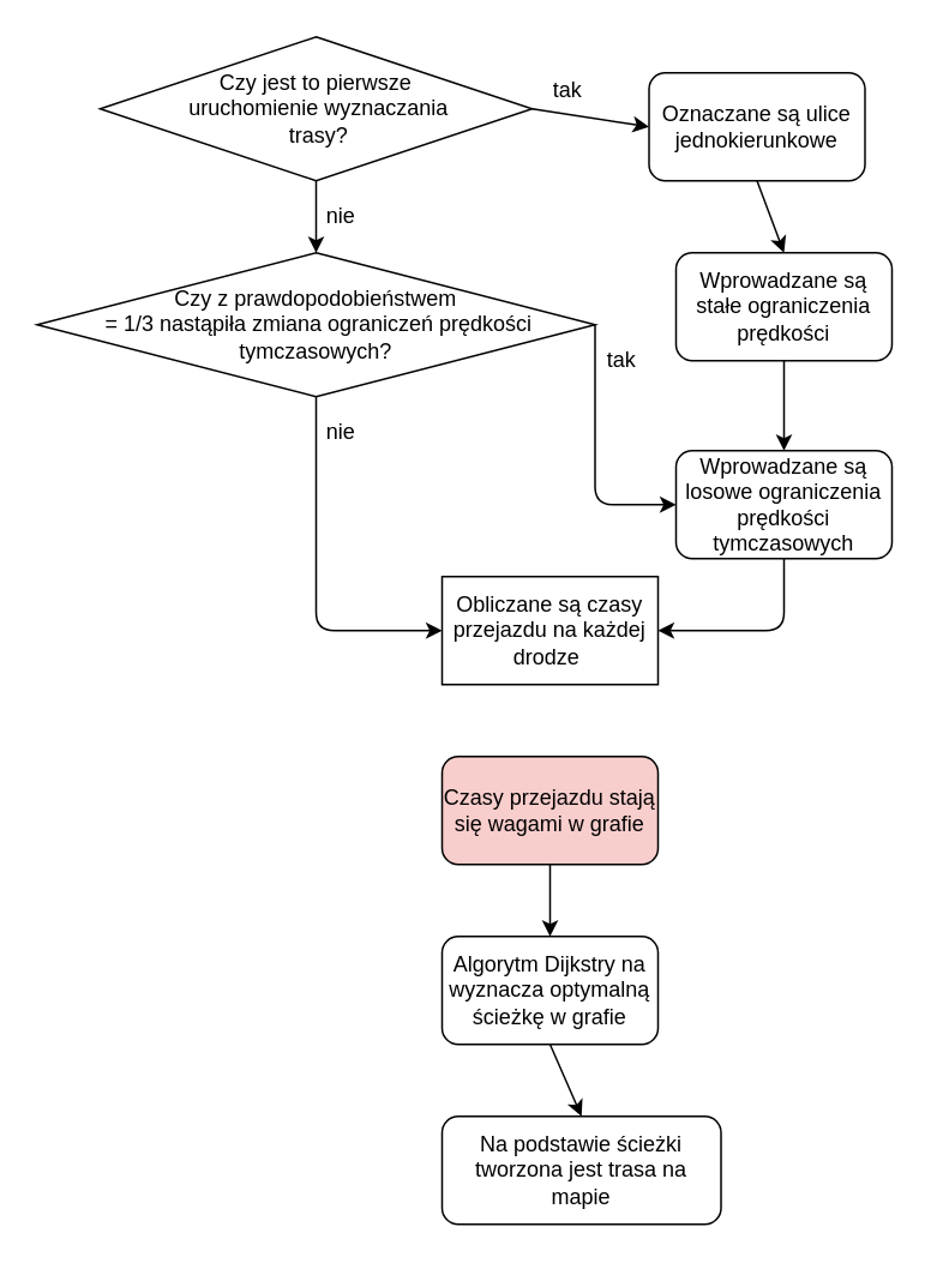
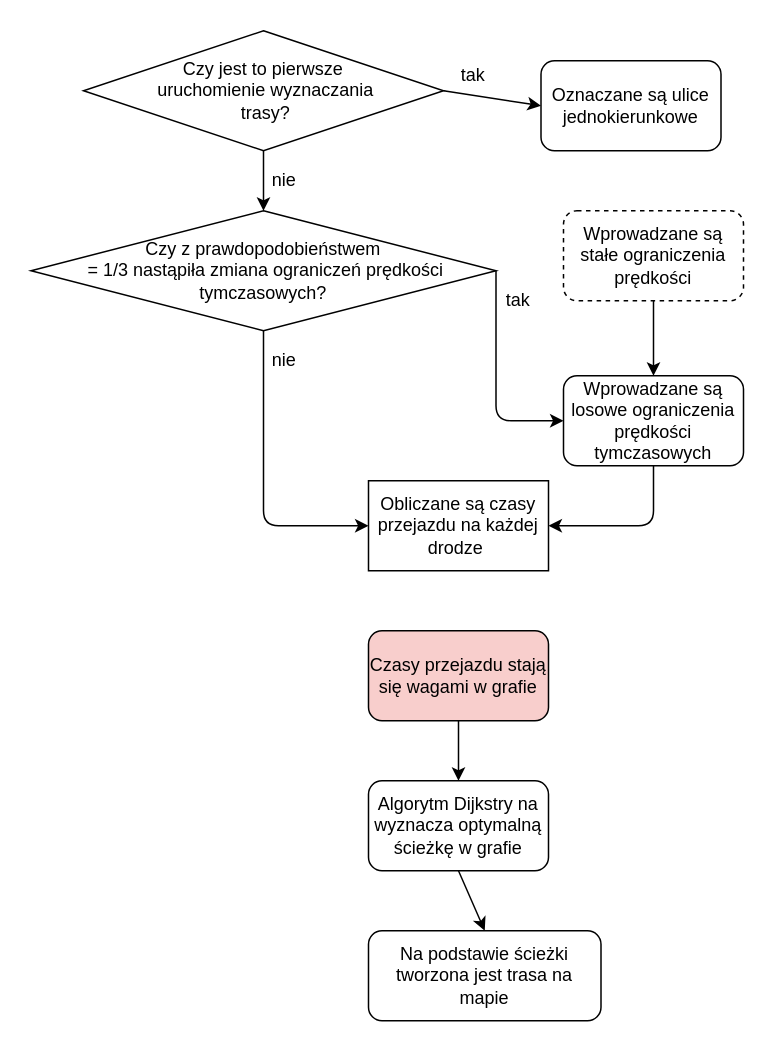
  <mxCell id="0" />
  <mxCell id="1" parent="0" />
  <mxCell id="2" value="Czy jest to pierwsze&lt;br&gt;&amp;nbsp;uruchomienie wyznaczania&lt;br&gt;&amp;nbsp;trasy?" style="rhombus;whiteSpace=wrap;html=1;" parent="1" vertex="1"><mxGeometry x="55" y="20" width="240" height="80" as="geometry" /></mxCell>
  <mxCell id="3" value="" style="endArrow=classic;html=1;exitX=1;exitY=0.5;exitDx=0;exitDy=0;entryX=0;entryY=0.5;entryDx=0;entryDy=0;" parent="1" source="2" target="4" edge="1"><mxGeometry width="50" height="50" relative="1" as="geometry"><mxPoint x="195" y="260" as="sourcePoint" /><mxPoint x="335" y="60" as="targetPoint" /></mxGeometry></mxCell>
  <mxCell id="4" value="Oznaczane są ulice jednokierunkowe" style="rounded=1;whiteSpace=wrap;html=1;" parent="1" vertex="1"><mxGeometry x="360" y="40" width="120" height="60" as="geometry" /></mxCell>
- <mxCell id="5" value="Wprowadzane są stałe ograniczenia prędkości" style="rounded=1;whiteSpace=wrap;html=1;" parent="1" vertex="1"><mxGeometry x="375" y="140" width="120" height="60" as="geometry" /></mxCell>
- <mxCell id="6" value="" style="endArrow=classic;html=1;exitX=0.5;exitY=1;exitDx=0;exitDy=0;entryX=0.5;entryY=0;entryDx=0;entryDy=0;" parent="1" source="4" target="5" edge="1"><mxGeometry width="50" height="50" relative="1" as="geometry"><mxPoint x="195" y="250" as="sourcePoint" /><mxPoint x="245" y="200" as="targetPoint" /></mxGeometry></mxCell>
+ <mxCell id="5" value="Wprowadzane są stałe ograniczenia prędkości" style="rounded=1;whiteSpace=wrap;html=1;dashed=1;" parent="1" vertex="1"><mxGeometry x="375" y="140" width="120" height="60" as="geometry" /></mxCell>
  <mxCell id="7" value="tak" style="text;html=1;strokeColor=none;fillColor=none;align=center;verticalAlign=middle;whiteSpace=wrap;rounded=0;" parent="1" vertex="1"><mxGeometry x="295" y="40" width="40" height="20" as="geometry" /></mxCell>
  <mxCell id="8" value="nie" style="text;html=1;strokeColor=none;fillColor=none;align=center;verticalAlign=middle;whiteSpace=wrap;rounded=0;" parent="1" vertex="1"><mxGeometry x="169" y="110" width="40" height="20" as="geometry" /></mxCell>
  <mxCell id="9" value="Wprowadzane są losowe ograniczenia prędkości tymczasowych" style="rounded=1;whiteSpace=wrap;html=1;" parent="1" vertex="1"><mxGeometry x="375" y="250" width="120" height="60" as="geometry" /></mxCell>
  <mxCell id="10" value="" style="endArrow=classic;html=1;exitX=0.5;exitY=1;exitDx=0;exitDy=0;entryX=0.5;entryY=0;entryDx=0;entryDy=0;" parent="1" source="5" target="9" edge="1"><mxGeometry width="50" height="50" relative="1" as="geometry"><mxPoint x="195" y="220" as="sourcePoint" /><mxPoint x="245" y="170" as="targetPoint" /></mxGeometry></mxCell>
  <mxCell id="11" value="Czy z prawdopodobieństwem&lt;br&gt;&amp;nbsp;= 1/3 nastąpiła zmiana ograniczeń prędkości tymczasowych?" style="rhombus;whiteSpace=wrap;html=1;" parent="1" vertex="1"><mxGeometry x="20" y="140" width="310" height="80" as="geometry" /></mxCell>
  <mxCell id="12" value="" style="endArrow=classic;html=1;exitX=0.5;exitY=1;exitDx=0;exitDy=0;entryX=0.5;entryY=0;entryDx=0;entryDy=0;" parent="1" source="2" target="11" edge="1"><mxGeometry width="50" height="50" relative="1" as="geometry"><mxPoint x="195" y="190" as="sourcePoint" /><mxPoint x="245" y="140" as="targetPoint" /></mxGeometry></mxCell>
  <mxCell id="13" value="" style="endArrow=classic;html=1;exitX=1;exitY=0.5;exitDx=0;exitDy=0;entryX=0;entryY=0.5;entryDx=0;entryDy=0;" parent="1" source="11" target="9" edge="1"><mxGeometry width="50" height="50" relative="1" as="geometry"><mxPoint x="195" y="190" as="sourcePoint" /><mxPoint x="245" y="140" as="targetPoint" /><Array as="points"><mxPoint x="330" y="280" /></Array></mxGeometry></mxCell>
  <mxCell id="14" value="tak" style="text;html=1;strokeColor=none;fillColor=none;align=center;verticalAlign=middle;whiteSpace=wrap;rounded=0;" parent="1" vertex="1"><mxGeometry x="325" y="190" width="40" height="20" as="geometry" /></mxCell>
  <mxCell id="15" value="Obliczane są czasy przejazdu na każdej drodze&amp;nbsp;" style="whiteSpace=wrap;html=1;rounded=0;" parent="1" vertex="1"><mxGeometry x="245" y="320" width="120" height="60" as="geometry" /></mxCell>
  <mxCell id="16" value="" style="endArrow=classic;html=1;exitX=0.5;exitY=1;exitDx=0;exitDy=0;entryX=0;entryY=0.5;entryDx=0;entryDy=0;" parent="1" source="11" target="15" edge="1"><mxGeometry width="50" height="50" relative="1" as="geometry"><mxPoint x="195" y="190" as="sourcePoint" /><mxPoint x="245" y="140" as="targetPoint" /><Array as="points"><mxPoint x="175" y="350" /></Array></mxGeometry></mxCell>
  <mxCell id="17" value="nie" style="text;html=1;strokeColor=none;fillColor=none;align=center;verticalAlign=middle;whiteSpace=wrap;rounded=0;" parent="1" vertex="1"><mxGeometry x="169" y="230" width="40" height="20" as="geometry" /></mxCell>
  <mxCell id="18" value="" style="endArrow=classic;html=1;exitX=0.5;exitY=1;exitDx=0;exitDy=0;entryX=1;entryY=0.5;entryDx=0;entryDy=0;" parent="1" source="9" target="15" edge="1"><mxGeometry width="50" height="50" relative="1" as="geometry"><mxPoint x="195" y="180" as="sourcePoint" /><mxPoint x="245" y="130" as="targetPoint" /><Array as="points"><mxPoint x="435" y="350" /></Array></mxGeometry></mxCell>
  <mxCell id="19" value="Czasy przejazdu stają się wagami w grafie" style="rounded=1;whiteSpace=wrap;html=1;fillColor=#f8cecc;" parent="1" vertex="1"><mxGeometry x="245" y="420" width="120" height="60" as="geometry" /></mxCell>
  <mxCell id="20" value="" style="endArrow=classic;html=1;exitX=0.5;exitY=1;exitDx=0;exitDy=0;" parent="1" source="19" target="21" edge="1"><mxGeometry width="50" height="50" relative="1" as="geometry"><mxPoint x="195" y="260" as="sourcePoint" /><mxPoint x="305" y="510" as="targetPoint" /></mxGeometry></mxCell>
  <mxCell id="21" value="Algorytm Dijkstry na wyznacza optymalną ścieżkę w grafie" style="rounded=1;whiteSpace=wrap;html=1;" parent="1" vertex="1"><mxGeometry x="245" y="520" width="120" height="60" as="geometry" /></mxCell>
  <mxCell id="22" value="Na podstawie ścieżki tworzona jest trasa na mapie" style="rounded=1;whiteSpace=wrap;html=1;" vertex="1" parent="1"><mxGeometry x="245" y="620" width="155" height="60" as="geometry" /></mxCell>
  <mxCell id="23" value="" style="endArrow=classic;html=1;exitX=0.5;exitY=1;exitDx=0;exitDy=0;entryX=0.5;entryY=0;entryDx=0;entryDy=0;" edge="1" parent="1" source="21" target="22"><mxGeometry width="50" height="50" relative="1" as="geometry"><mxPoint x="165" y="420" as="sourcePoint" /><mxPoint x="215" y="370" as="targetPoint" /></mxGeometry></mxCell>
